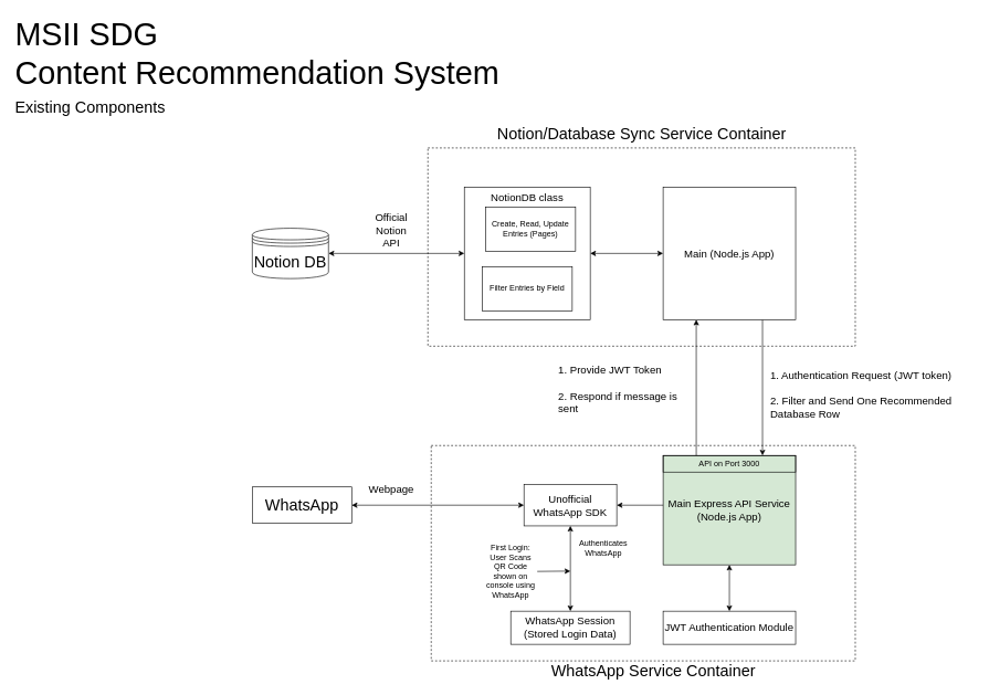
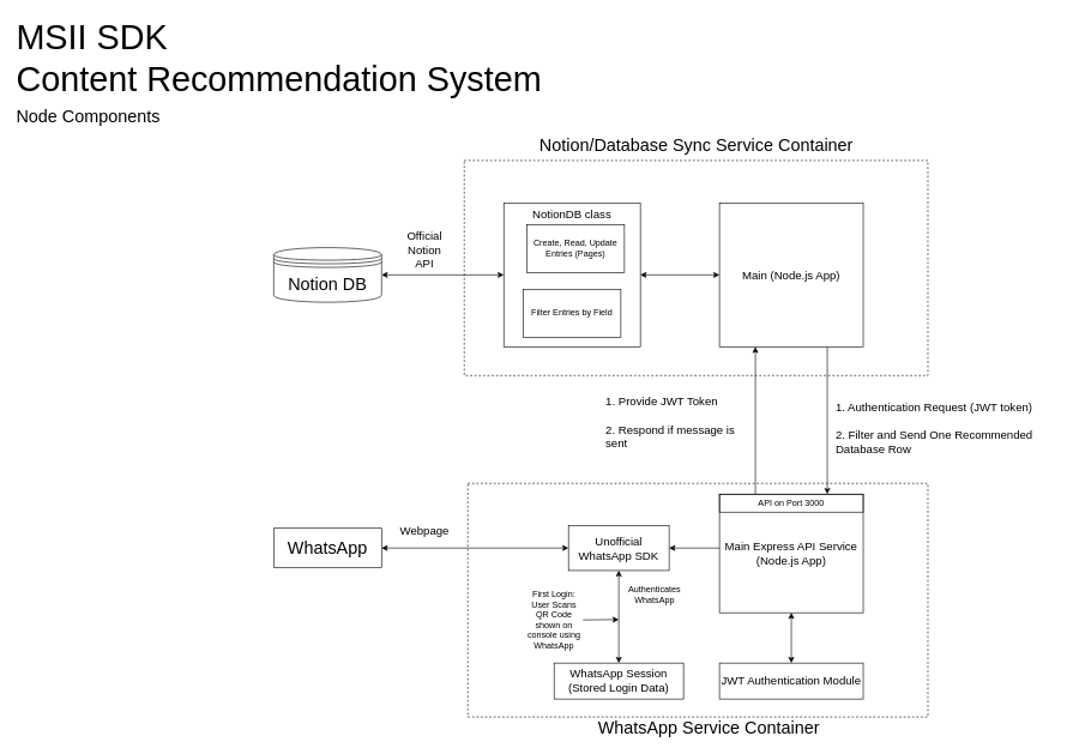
  <mxCell id="0" />
  <mxCell id="1" parent="0" />
  <mxCell id="2" value="" style="rounded=0;whiteSpace=wrap;html=1;strokeColor=default;fillColor=none;dashed=1;container=0;" vertex="1" parent="1"><mxGeometry x="650" y="672" width="640" height="325" as="geometry" /></mxCell>
  <mxCell id="3" value="" style="rounded=0;whiteSpace=wrap;html=1;dashed=1;fillColor=none;" vertex="1" parent="1"><mxGeometry x="645" y="222.8" width="645" height="299.2" as="geometry" /></mxCell>
  <mxCell id="4" value="" style="endArrow=classic;startArrow=classic;html=1;exitX=1;exitY=0.5;exitDx=0;exitDy=0;entryX=0;entryY=0.5;entryDx=0;entryDy=0;" edge="1" parent="1" source="16" target="7"><mxGeometry width="100" height="100" relative="1" as="geometry"><mxPoint x="625" y="326" as="sourcePoint" /><mxPoint x="695" y="342" as="targetPoint" /></mxGeometry></mxCell>
  <mxCell id="5" value="" style="group" vertex="1" connectable="0" parent="1"><mxGeometry x="700" y="282" width="190" height="200" as="geometry" /></mxCell>
  <mxCell id="6" value="" style="group" vertex="1" connectable="0" parent="5"><mxGeometry width="190" height="200" as="geometry" /></mxCell>
  <mxCell id="7" value="&lt;font style=&quot;font-size: 16px;&quot;&gt;NotionDB class&lt;/font&gt;" style="rounded=0;whiteSpace=wrap;html=1;verticalAlign=top;" vertex="1" parent="6"><mxGeometry width="190" height="200" as="geometry" /></mxCell>
  <mxCell id="8" value="Create, Read, Update Entries (Pages)" style="rounded=0;whiteSpace=wrap;html=1;" vertex="1" parent="6"><mxGeometry x="32.143" y="30" width="135.714" height="66.667" as="geometry" /></mxCell>
  <mxCell id="9" value="Filter Entries by Field" style="rounded=0;whiteSpace=wrap;html=1;" vertex="1" parent="6"><mxGeometry x="27.143" y="120.0" width="135.714" height="66.667" as="geometry" /></mxCell>
  <mxCell id="10" value="Official Notion API" style="text;html=1;strokeColor=none;fillColor=none;align=center;verticalAlign=middle;whiteSpace=wrap;rounded=0;fontSize=16;" vertex="1" parent="1"><mxGeometry x="560" y="332" width="60" height="30" as="geometry" /></mxCell>
  <mxCell id="11" value="" style="endArrow=classic;startArrow=none;html=1;exitX=0.75;exitY=1;exitDx=0;exitDy=0;startFill=0;entryX=0.75;entryY=0;entryDx=0;entryDy=0;" edge="1" parent="1" source="23" target="33"><mxGeometry width="100" height="100" relative="1" as="geometry"><mxPoint x="1075" y="472" as="sourcePoint" /><mxPoint x="985" y="622" as="targetPoint" /></mxGeometry></mxCell>
  <mxCell id="12" value="WhatsApp" style="rounded=0;whiteSpace=wrap;html=1;fontSize=24;" vertex="1" parent="1"><mxGeometry x="380" y="734.5" width="150" height="55" as="geometry" /></mxCell>
  <mxCell id="13" value="" style="endArrow=classic;startArrow=classic;html=1;exitX=0;exitY=0.5;exitDx=0;exitDy=0;entryX=1;entryY=0.5;entryDx=0;entryDy=0;" edge="1" parent="1" source="27" target="12"><mxGeometry width="100" height="100" relative="1" as="geometry"><mxPoint x="655" y="693.25" as="sourcePoint" /><mxPoint x="715" y="602.25" as="targetPoint" /></mxGeometry></mxCell>
  <mxCell id="14" value="Webpage" style="text;html=1;strokeColor=none;fillColor=none;align=center;verticalAlign=middle;whiteSpace=wrap;rounded=0;fontSize=16;" vertex="1" parent="1"><mxGeometry x="560" y="722" width="60" height="30" as="geometry" /></mxCell>
- <mxCell id="15" value="Existing Components" style="text;html=1;align=left;verticalAlign=middle;resizable=0;points=[];autosize=1;strokeColor=none;fillColor=none;fontSize=24;" vertex="1" parent="1"><mxGeometry x="20" y="142" width="250" height="40" as="geometry" /></mxCell>
- <mxCell id="16" value="Notion DB" style="shape=datastore;whiteSpace=wrap;html=1;fontSize=24;" vertex="1" parent="1"><mxGeometry x="380" y="344" width="115" height="76" as="geometry" /></mxCell>
+ <mxCell id="15" value="Node Components" style="text;html=1;align=left;verticalAlign=middle;resizable=0;points=[];autosize=1;strokeColor=none;fillColor=none;fontSize=24;" vertex="1" parent="1"><mxGeometry x="20" y="142" width="250" height="40" as="geometry" /></mxCell>
+ <mxCell id="16" value="Notion DB" style="shape=datastore;whiteSpace=wrap;html=1;fontSize=24;" vertex="1" parent="1"><mxGeometry x="380" y="344" width="150" height="76" as="geometry" /></mxCell>
  <mxCell id="17" style="edgeStyle=none;html=1;exitX=0.25;exitY=0;exitDx=0;exitDy=0;entryX=0.25;entryY=1;entryDx=0;entryDy=0;startArrow=none;startFill=0;endArrow=classic;endFill=1;" edge="1" parent="1" source="33" target="23"><mxGeometry relative="1" as="geometry" /></mxCell>
  <mxCell id="18" value="&lt;div style=&quot;font-size: 16px;&quot;&gt;&lt;span style=&quot;background-color: initial; font-size: 16px;&quot;&gt;1. Authentication Request (JWT token)&lt;/span&gt;&lt;/div&gt;&lt;div style=&quot;font-size: 16px;&quot;&gt;&lt;span style=&quot;background-color: initial; font-size: 16px;&quot;&gt;&lt;br style=&quot;font-size: 16px;&quot;&gt;&lt;/span&gt;&lt;/div&gt;&lt;div style=&quot;font-size: 16px;&quot;&gt;&lt;span style=&quot;background-color: initial; font-size: 16px;&quot;&gt;2. Filter and Send One Recommended Database Row&lt;/span&gt;&lt;/div&gt;" style="text;html=1;strokeColor=none;fillColor=none;align=left;verticalAlign=middle;whiteSpace=wrap;rounded=0;dashed=1;fontSize=16;" vertex="1" parent="1"><mxGeometry x="1160" y="549.5" width="310" height="90" as="geometry" /></mxCell>
  <mxCell id="19" value="&lt;div style=&quot;font-size: 16px;&quot;&gt;1. Provide JWT Token&lt;/div&gt;&lt;div style=&quot;font-size: 16px;&quot;&gt;&lt;br style=&quot;font-size: 16px;&quot;&gt;&lt;/div&gt;&lt;div style=&quot;font-size: 16px;&quot;&gt;2. Respond if message is sent&lt;/div&gt;" style="text;html=1;strokeColor=none;fillColor=none;align=left;verticalAlign=middle;whiteSpace=wrap;rounded=0;dashed=1;fontSize=16;" vertex="1" parent="1"><mxGeometry x="840" y="549.5" width="192.5" height="75" as="geometry" /></mxCell>
- <mxCell id="20" value="MSII SDG&lt;br style=&quot;font-size: 48px;&quot;&gt;Content Recommendation System" style="text;html=1;strokeColor=none;fillColor=none;align=left;verticalAlign=middle;whiteSpace=wrap;rounded=0;fontSize=48;" vertex="1" parent="1"><mxGeometry x="20" y="20" width="960" height="122" as="geometry" /></mxCell>
+ <mxCell id="20" value="MSII SDK&lt;br style=&quot;font-size: 48px;&quot;&gt;Content Recommendation System" style="text;html=1;strokeColor=none;fillColor=none;align=left;verticalAlign=middle;whiteSpace=wrap;rounded=0;fontSize=48;" vertex="1" parent="1"><mxGeometry x="20" y="20" width="960" height="122" as="geometry" /></mxCell>
  <mxCell id="21" value="" style="group" vertex="1" connectable="0" parent="1"><mxGeometry x="645" y="182" width="645" height="340" as="geometry" /></mxCell>
  <mxCell id="22" value="&lt;font style=&quot;font-size: 24px;&quot;&gt;Notion/Database Sync Service Container&lt;/font&gt;" style="text;html=1;strokeColor=none;fillColor=none;align=center;verticalAlign=middle;whiteSpace=wrap;rounded=0;dashed=1;" vertex="1" parent="21"><mxGeometry x="92.64" width="459.72" height="40.8" as="geometry" /></mxCell>
  <mxCell id="23" value="Main (Node.js App)" style="rounded=0;whiteSpace=wrap;html=1;fontSize=16;" vertex="1" parent="1"><mxGeometry x="1000" y="282" width="200" height="200" as="geometry" /></mxCell>
  <mxCell id="24" value="" style="endArrow=classic;startArrow=classic;html=1;entryX=0;entryY=0.5;entryDx=0;entryDy=0;exitX=1;exitY=0.5;exitDx=0;exitDy=0;" edge="1" parent="1" source="7" target="23"><mxGeometry width="100" height="100" relative="1" as="geometry"><mxPoint x="772.656" y="520.64" as="sourcePoint" /><mxPoint x="853.281" y="520.64" as="targetPoint" /></mxGeometry></mxCell>
  <mxCell id="25" value="WhatsApp Service Container" style="text;html=1;strokeColor=none;fillColor=none;align=center;verticalAlign=middle;whiteSpace=wrap;rounded=0;dashed=1;container=0;fontSize=24;" vertex="1" parent="1"><mxGeometry x="823.75" y="997" width="322.5" height="30" as="geometry" /></mxCell>
  <mxCell id="26" style="edgeStyle=none;html=1;exitX=1;exitY=0.5;exitDx=0;exitDy=0;startArrow=classic;startFill=1;endArrow=classic;endFill=1;" edge="1" parent="1" source="27"><mxGeometry relative="1" as="geometry"><mxPoint x="1040" y="762" as="targetPoint" /></mxGeometry></mxCell>
  <mxCell id="27" value="Unofficial&lt;br style=&quot;font-size: 16px;&quot;&gt;WhatsApp SDK" style="rounded=0;whiteSpace=wrap;html=1;container=0;fontSize=16;" vertex="1" parent="1"><mxGeometry x="790" y="730.75" width="140" height="62.5" as="geometry" /></mxCell>
  <mxCell id="28" value="JWT Authentication Module" style="rounded=0;whiteSpace=wrap;html=1;container=0;fontSize=16;" vertex="1" parent="1"><mxGeometry x="1000" y="922" width="200" height="50" as="geometry" /></mxCell>
  <mxCell id="29" style="edgeStyle=none;html=1;exitX=0.5;exitY=1;exitDx=0;exitDy=0;entryX=0.5;entryY=0;entryDx=0;entryDy=0;startArrow=classic;startFill=1;endArrow=classic;endFill=1;" edge="1" parent="1" source="33" target="28"><mxGeometry relative="1" as="geometry" /></mxCell>
  <mxCell id="30" style="edgeStyle=none;html=1;exitX=0.5;exitY=0;exitDx=0;exitDy=0;entryX=0.5;entryY=1;entryDx=0;entryDy=0;startArrow=classic;startFill=1;endArrow=classic;endFill=1;" edge="1" parent="1" source="31" target="27"><mxGeometry relative="1" as="geometry" /></mxCell>
  <mxCell id="31" value="WhatsApp Session&lt;br style=&quot;font-size: 16px;&quot;&gt;(Stored Login Data)" style="rounded=0;whiteSpace=wrap;html=1;container=0;fontSize=16;" vertex="1" parent="1"><mxGeometry x="770" y="922" width="180" height="50" as="geometry" /></mxCell>
  <mxCell id="32" value="Authenticates WhatsApp" style="text;html=1;strokeColor=none;fillColor=none;align=center;verticalAlign=middle;whiteSpace=wrap;rounded=0;container=0;" vertex="1" parent="1"><mxGeometry x="880" y="812" width="60" height="30" as="geometry" /></mxCell>
- <mxCell id="33" value="&lt;font style=&quot;font-size: 16px;&quot;&gt;Main Express API Service (Node.js App)&lt;/font&gt;" style="rounded=0;whiteSpace=wrap;html=1;container=0;fillColor=#d5e8d4;" vertex="1" parent="1"><mxGeometry x="1000" y="687" width="200" height="165" as="geometry" /></mxCell>
+ <mxCell id="33" value="&lt;font style=&quot;font-size: 16px;&quot;&gt;Main Express API Service (Node.js App)&lt;/font&gt;" style="rounded=0;whiteSpace=wrap;html=1;container=0;" vertex="1" parent="1"><mxGeometry x="1000" y="687" width="200" height="165" as="geometry" /></mxCell>
  <mxCell id="34" value="&lt;div style=&quot;&quot;&gt;API on Port 3000&lt;/div&gt;" style="text;html=1;strokeColor=default;fillColor=none;align=center;verticalAlign=middle;whiteSpace=wrap;rounded=0;container=0;" vertex="1" parent="1"><mxGeometry x="1000" y="687" width="200" height="25" as="geometry" /></mxCell>
  <mxCell id="35" value="" style="endArrow=classic;html=1;exitX=1;exitY=0.5;exitDx=0;exitDy=0;" edge="1" parent="1" source="36"><mxGeometry width="50" height="50" relative="1" as="geometry"><mxPoint x="810" y="861.5" as="sourcePoint" /><mxPoint x="860" y="861.5" as="targetPoint" /></mxGeometry></mxCell>
  <mxCell id="36" value="First Login: User Scans QR Code shown on console using WhatsApp" style="text;html=1;strokeColor=none;fillColor=none;align=center;verticalAlign=middle;whiteSpace=wrap;rounded=0;container=0;" vertex="1" parent="1"><mxGeometry x="730" y="812" width="80" height="100" as="geometry" /></mxCell>
